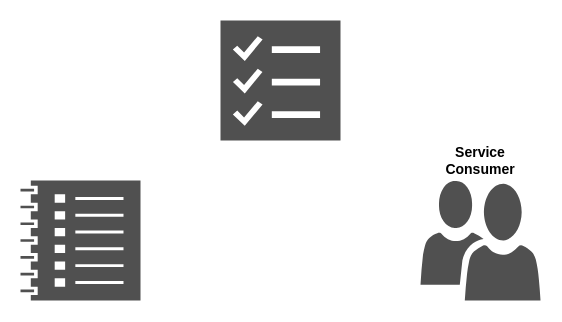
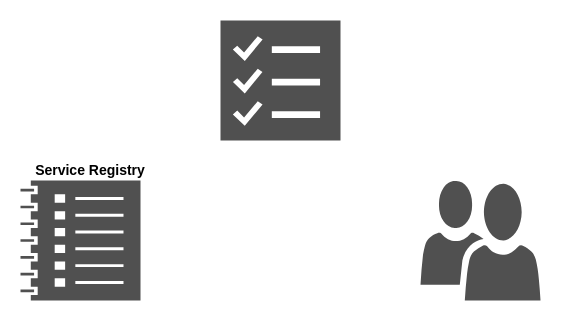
  <mxCell id="0" />
  <mxCell id="1" parent="0" />
  <mxCell id="2" value="" style="pointerEvents=1;shadow=0;dashed=0;html=1;strokeColor=none;labelPosition=center;verticalLabelPosition=bottom;verticalAlign=top;align=center;fillColor=#505050;shape=mxgraph.mscae.intune.user_group" vertex="1" parent="1"><mxGeometry x="420" y="180" width="120" height="120" as="geometry" /></mxCell>
  <mxCell id="3" value="" style="pointerEvents=1;shadow=0;dashed=0;html=1;strokeColor=none;labelPosition=center;verticalLabelPosition=bottom;verticalAlign=top;align=center;fillColor=#505050;shape=mxgraph.mscae.oms.log_management" vertex="1" parent="1"><mxGeometry x="20" y="180" width="120" height="120" as="geometry" /></mxCell>
  <mxCell id="4" value="" style="pointerEvents=1;shadow=0;dashed=0;html=1;strokeColor=none;labelPosition=center;verticalLabelPosition=bottom;verticalAlign=top;align=center;fillColor=#505050;shape=mxgraph.mscae.oms.assessments" vertex="1" parent="1"><mxGeometry x="220" y="20" width="120" height="120" as="geometry" /></mxCell>
- <mxCell id="6" value="&lt;font size=&quot;1&quot;&gt;&lt;b style=&quot;font-size: 14px&quot;&gt;Service Consumer&lt;/b&gt;&lt;/font&gt;" style="text;html=1;strokeColor=none;fillColor=none;align=center;verticalAlign=middle;whiteSpace=wrap;rounded=0;" vertex="1" parent="1"><mxGeometry x="420" y="150" width="120" height="20" as="geometry" /></mxCell>
+ <mxCell id="5" value="&lt;b&gt;&lt;font style=&quot;font-size: 14px&quot;&gt;Service Registry&lt;/font&gt;&lt;/b&gt;" style="text;html=1;strokeColor=none;fillColor=none;align=center;verticalAlign=middle;whiteSpace=wrap;rounded=0;" vertex="1" parent="1"><mxGeometry x="30" y="160" width="120" height="20" as="geometry" /></mxCell>
